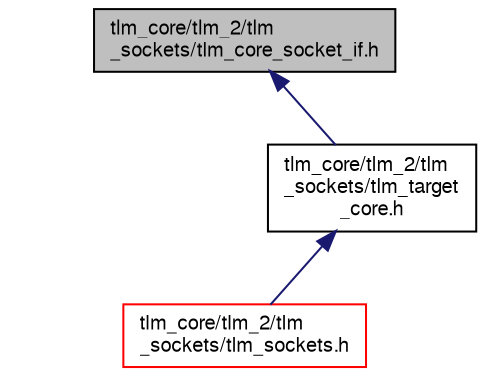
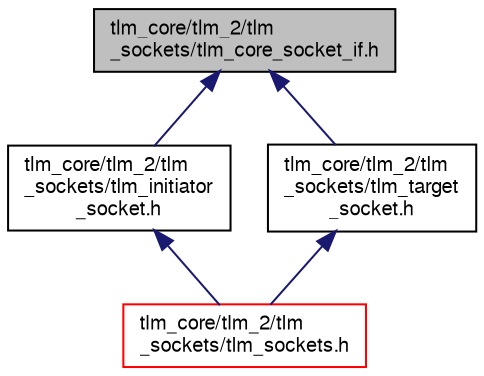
  digraph {
    node [color=black fillcolor=white fontname=FreeSans fontsize=10 shape=record style=filled]
    edge [color=midnightblue dir=back fontname=FreeSans fontsize=10 labelfontname=FreeSans labelfontsize=10 style=solid]
    n1 [fillcolor=grey75 fontcolor=black height=0.2 label="tlm_core/tlm_2/tlm\l_sockets/tlm_core_socket_if.h" width=0.4]
-   n3 [height=0.2 label="tlm_core/tlm_2/tlm\l_sockets/tlm_target\l_core.h" width=0.4]
+   n2 [height=0.2 label="tlm_core/tlm_2/tlm\l_sockets/tlm_initiator\l_socket.h" width=0.4]
+   n3 [height=0.2 label="tlm_core/tlm_2/tlm\l_sockets/tlm_target\l_socket.h" width=0.4]
    n4 [color=red height=0.2 label="tlm_core/tlm_2/tlm\l_sockets/tlm_sockets.h" width=0.4]
+   n1 -> n2
    n1 -> n3
+   n2 -> n4
    n3 -> n4
  }
